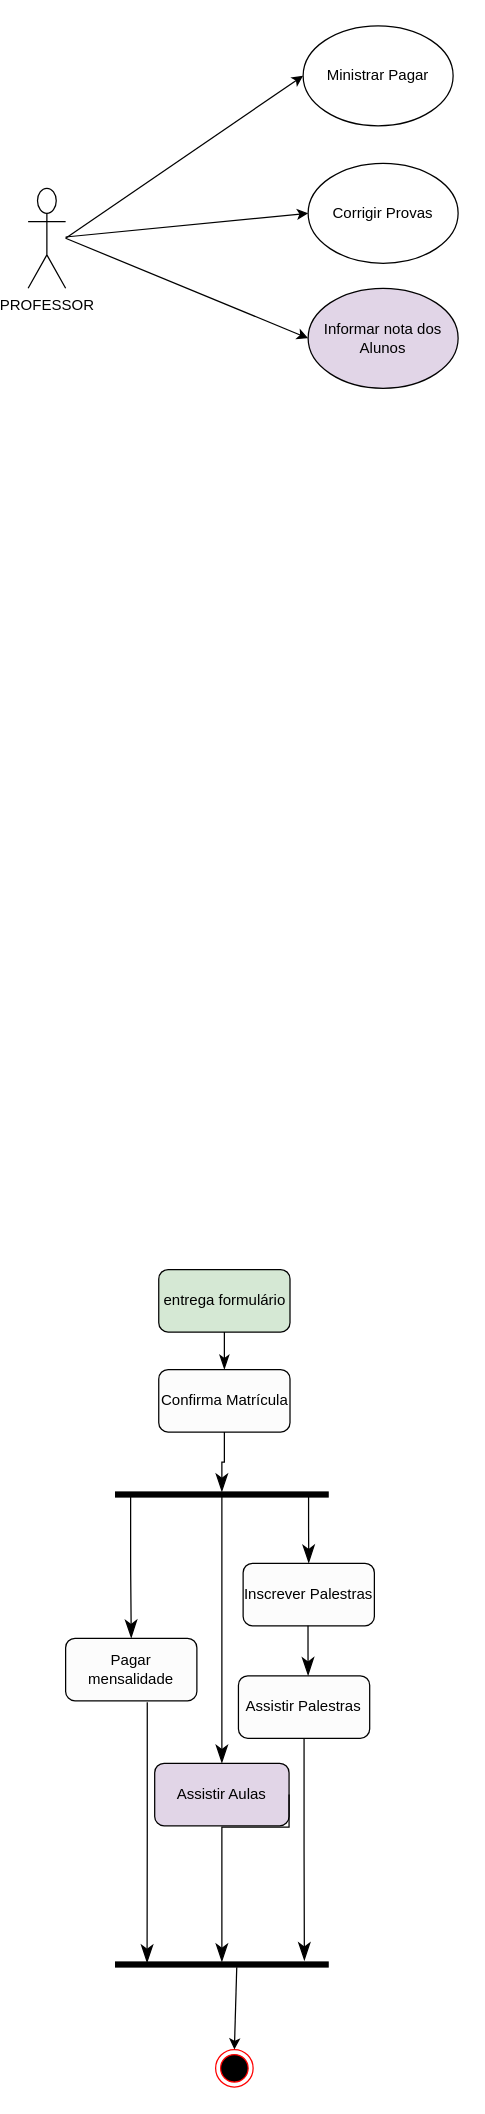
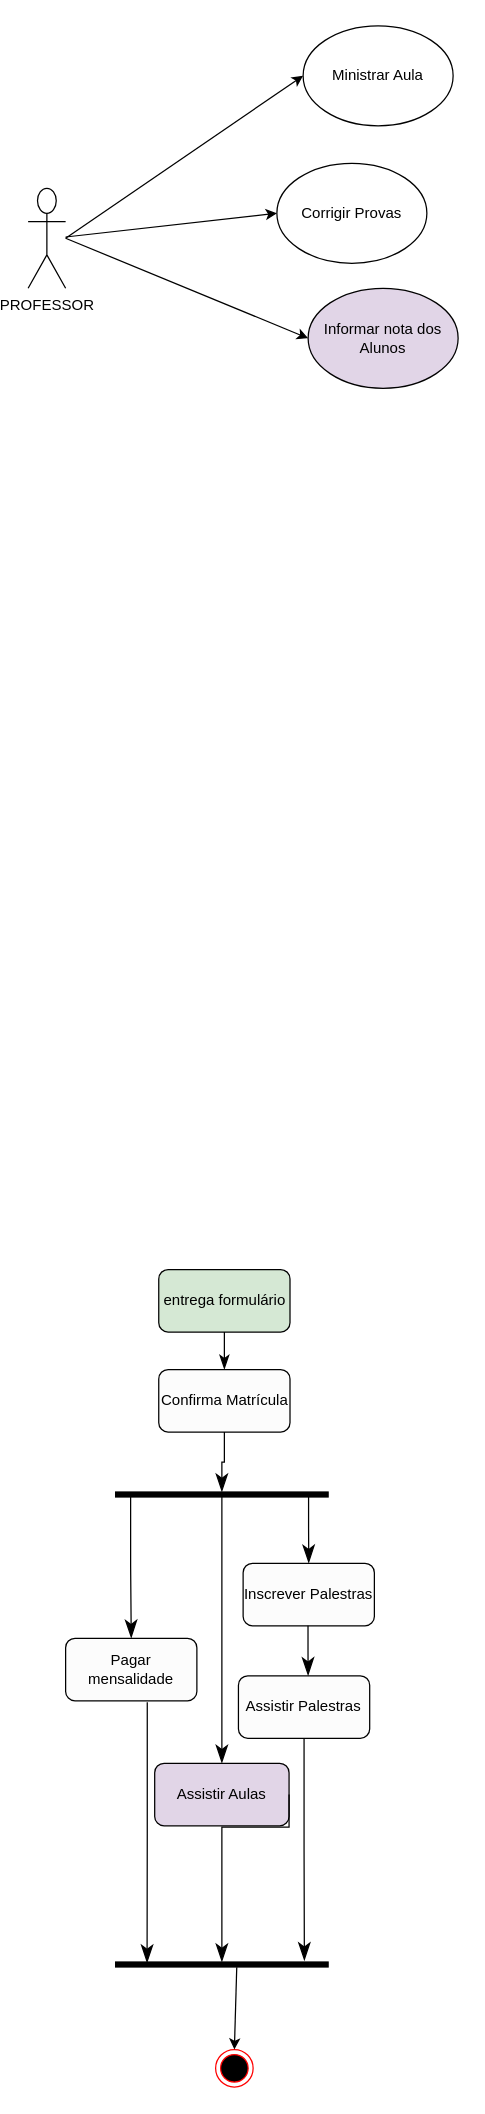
  <mxCell id="0" />
  <mxCell id="1" parent="0" />
  <mxCell id="2" value="&lt;div&gt;PROFESSOR&lt;/div&gt;&lt;div&gt;&lt;br&gt;&lt;/div&gt;" style="shape=umlActor;verticalLabelPosition=bottom;verticalAlign=top;html=1;outlineConnect=0;" vertex="1" parent="1"><mxGeometry x="20" y="150" width="30" height="80" as="geometry" /></mxCell>
- <mxCell id="3" value="Ministrar Pagar " style="ellipse;whiteSpace=wrap;html=1;" vertex="1" parent="1"><mxGeometry x="240" y="20" width="120" height="80" as="geometry" /></mxCell>
- <mxCell id="4" value="Corrigir Provas" style="ellipse;whiteSpace=wrap;html=1;" vertex="1" parent="1"><mxGeometry x="244" y="130" width="120" height="80" as="geometry" /></mxCell>
+ <mxCell id="3" value="Ministrar Aula " style="ellipse;whiteSpace=wrap;html=1;" vertex="1" parent="1"><mxGeometry x="240" y="20" width="120" height="80" as="geometry" /></mxCell>
+ <mxCell id="4" value="Corrigir Provas" style="ellipse;whiteSpace=wrap;html=1;" vertex="1" parent="1"><mxGeometry x="219" y="130" width="120" height="80" as="geometry" /></mxCell>
  <mxCell id="5" value="Informar nota dos Alunos" style="ellipse;whiteSpace=wrap;html=1;fillColor=#e1d5e7;" vertex="1" parent="1"><mxGeometry x="244" y="230" width="120" height="80" as="geometry" /></mxCell>
  <mxCell id="6" value="" style="endArrow=classic;html=1;entryX=0;entryY=0.5;entryDx=0;entryDy=0;" edge="1" parent="1" target="5"><mxGeometry width="50" height="50" relative="1" as="geometry"><mxPoint x="50" y="190" as="sourcePoint" /><mxPoint x="250" y="220" as="targetPoint" /></mxGeometry></mxCell>
  <mxCell id="7" value="" style="endArrow=classic;html=1;entryX=0;entryY=0.5;entryDx=0;entryDy=0;" edge="1" parent="1" target="4"><mxGeometry width="50" height="50" relative="1" as="geometry"><mxPoint x="50" y="189" as="sourcePoint" /><mxPoint x="250" y="220" as="targetPoint" /></mxGeometry></mxCell>
  <mxCell id="8" value="" style="endArrow=classic;html=1;entryX=0;entryY=0.5;entryDx=0;entryDy=0;" edge="1" parent="1" target="3"><mxGeometry width="50" height="50" relative="1" as="geometry"><mxPoint x="50" y="190" as="sourcePoint" /><mxPoint x="250" y="220" as="targetPoint" /></mxGeometry></mxCell>
  <mxCell id="9" style="edgeStyle=orthogonalEdgeStyle;rounded=0;orthogonalLoop=1;jettySize=auto;html=1;entryX=0.5;entryY=0;entryDx=0;entryDy=0;endArrow=classicThin;endFill=1;endSize=9;strokeWidth=1;" edge="1" parent="1" source="10" target="11"><mxGeometry relative="1" as="geometry" /></mxCell>
  <mxCell id="10" value="entrega formulário" style="rounded=1;whiteSpace=wrap;html=1;fillColor=#d5e8d4;" vertex="1" parent="1"><mxGeometry x="124.5" y="1015" width="105" height="50" as="geometry" /></mxCell>
  <mxCell id="11" value="Confirma Matrícula" style="rounded=1;whiteSpace=wrap;html=1;fillColor=#FCFCFC;" vertex="1" parent="1"><mxGeometry x="124.5" y="1095" width="105" height="50" as="geometry" /></mxCell>
  <mxCell id="12" value="Assistir Aulas" style="rounded=1;whiteSpace=wrap;html=1;fillColor=#e1d5e7;rotation=0;" vertex="1" parent="1"><mxGeometry x="121.25" y="1410" width="107.5" height="50" as="geometry" /></mxCell>
  <mxCell id="13" value="Inscrever Palestras" style="rounded=1;whiteSpace=wrap;html=1;fillColor=#FCFCFC;rotation=0;" vertex="1" parent="1"><mxGeometry x="192" y="1250" width="105" height="50" as="geometry" /></mxCell>
  <mxCell id="14" value="Assistir Palestras" style="rounded=1;whiteSpace=wrap;html=1;fillColor=#FCFCFC;rotation=0;" vertex="1" parent="1"><mxGeometry x="188.25" y="1340" width="105" height="50" as="geometry" /></mxCell>
  <mxCell id="15" value="Pagar mensalidade" style="rounded=1;whiteSpace=wrap;html=1;fillColor=#FCFCFC;rotation=0;" vertex="1" parent="1"><mxGeometry x="50" y="1310" width="105" height="50" as="geometry" /></mxCell>
  <mxCell id="16" value="" style="shape=rect;html=1;fillColor=#000000;verticalLabelPosition=bottom;verticalAlignment=top;strokeWidth=1;rotation=90;" vertex="1" parent="1"><mxGeometry x="173" y="1110" width="4" height="170" as="geometry" /></mxCell>
  <mxCell id="17" value="" style="edgeStyle=elbowEdgeStyle;html=1;elbow=vertical;endArrow=classicThin;rounded=0;strokeWidth=1;endSize=12;entryX=0.5;entryY=0;entryDx=0;entryDy=0;endFill=1;" edge="1" parent="1" source="16" target="12"><mxGeometry relative="1" as="geometry"><mxPoint x="250" y="1249" as="targetPoint" /></mxGeometry></mxCell>
  <mxCell id="18" value="" style="edgeStyle=elbowEdgeStyle;html=1;elbow=vertical;endArrow=classicThin;rounded=0;strokeWidth=1;endSize=12;entryX=0.5;entryY=0;entryDx=0;entryDy=0;endFill=1;exitX=0.441;exitY=0.092;exitDx=0;exitDy=0;exitPerimeter=0;" edge="1" parent="1" source="16" target="13"><mxGeometry relative="1" as="geometry"><mxPoint x="190" y="1333" as="targetPoint" /></mxGeometry></mxCell>
  <mxCell id="19" value="" style="shape=rect;html=1;fillColor=#000000;verticalLabelPosition=bottom;verticalAlignment=top;strokeWidth=1;direction=east;rotation=90;" vertex="1" parent="1"><mxGeometry x="173" y="1486" width="4" height="170" as="geometry" /></mxCell>
  <mxCell id="20" value="" style="edgeStyle=elbowEdgeStyle;html=1;elbow=vertical;endArrow=classicThin;rounded=0;strokeWidth=1;endSize=12;endFill=1;exitX=1;exitY=0.5;exitDx=0;exitDy=0;" edge="1" parent="1" source="12" target="19"><mxGeometry relative="1" as="geometry"><mxPoint x="245" y="1569" as="targetPoint" /><mxPoint x="240" y="1369" as="sourcePoint" /></mxGeometry></mxCell>
  <mxCell id="21" value="" style="edgeStyle=elbowEdgeStyle;html=1;elbow=vertical;endArrow=classicThin;rounded=0;strokeWidth=1;endSize=12;endFill=1;" edge="1" parent="1" source="14"><mxGeometry relative="1" as="geometry"><mxPoint x="241" y="1568" as="targetPoint" /><mxPoint x="185" y="1541" as="sourcePoint" /></mxGeometry></mxCell>
  <mxCell id="22" value="" style="edgeStyle=elbowEdgeStyle;html=1;elbow=vertical;endArrow=classicThin;rounded=0;strokeWidth=1;endSize=12;entryX=0.207;entryY=0.852;entryDx=0;entryDy=0;endFill=1;entryPerimeter=0;exitX=0.622;exitY=1.025;exitDx=0;exitDy=0;exitPerimeter=0;" edge="1" parent="1" source="15" target="19"><mxGeometry relative="1" as="geometry"><mxPoint x="115" y="1603" as="targetPoint" /><mxPoint x="115" y="1541" as="sourcePoint" /></mxGeometry></mxCell>
  <mxCell id="23" value="" style="ellipse;html=1;shape=endState;fillColor=#000000;strokeColor=#ff0000;rotation=90;" vertex="1" parent="1"><mxGeometry x="170" y="1639" width="30" height="30" as="geometry" /></mxCell>
  <mxCell id="24" style="edgeStyle=elbowEdgeStyle;rounded=0;orthogonalLoop=1;jettySize=auto;html=1;entryX=0.5;entryY=0;entryDx=0;entryDy=0;endArrow=classicThin;endFill=1;endSize=9;strokeWidth=1;" edge="1" parent="1" source="23" target="23"><mxGeometry relative="1" as="geometry" /></mxCell>
  <mxCell id="25" value="" style="endArrow=classic;html=1;strokeWidth=1;entryX=0;entryY=0.5;entryDx=0;entryDy=0;exitX=1.069;exitY=0.43;exitDx=0;exitDy=0;exitPerimeter=0;" edge="1" parent="1" source="19" target="23"><mxGeometry width="50" height="50" relative="1" as="geometry"><mxPoint x="100" y="1449" as="sourcePoint" /><mxPoint x="150" y="1499" as="targetPoint" /></mxGeometry></mxCell>
  <mxCell id="26" value="" style="edgeStyle=elbowEdgeStyle;html=1;elbow=vertical;endArrow=classicThin;rounded=0;strokeWidth=1;endSize=12;endFill=1;exitX=0.441;exitY=0.092;exitDx=0;exitDy=0;exitPerimeter=0;" edge="1" parent="1"><mxGeometry relative="1" as="geometry"><mxPoint x="244" y="1340" as="targetPoint" /><mxPoint x="243.91" y="1300.004" as="sourcePoint" /></mxGeometry></mxCell>
  <mxCell id="27" value="" style="edgeStyle=elbowEdgeStyle;html=1;elbow=vertical;endArrow=classicThin;rounded=0;strokeWidth=1;endSize=12;endFill=1;exitX=0.441;exitY=0.092;exitDx=0;exitDy=0;exitPerimeter=0;" edge="1" parent="1" target="15"><mxGeometry relative="1" as="geometry"><mxPoint x="102.14" y="1250" as="targetPoint" /><mxPoint x="102" y="1194.764" as="sourcePoint" /></mxGeometry></mxCell>
  <mxCell id="28" value="" style="edgeStyle=elbowEdgeStyle;html=1;elbow=vertical;endArrow=classicThin;rounded=0;strokeWidth=1;endSize=12;entryX=0;entryY=0.5;entryDx=0;entryDy=0;endFill=1;exitX=0.5;exitY=1;exitDx=0;exitDy=0;" edge="1" parent="1" source="11" target="16"><mxGeometry relative="1" as="geometry"><mxPoint x="274.5" y="1280" as="targetPoint" /><mxPoint x="274.36" y="1224.764" as="sourcePoint" /></mxGeometry></mxCell>
